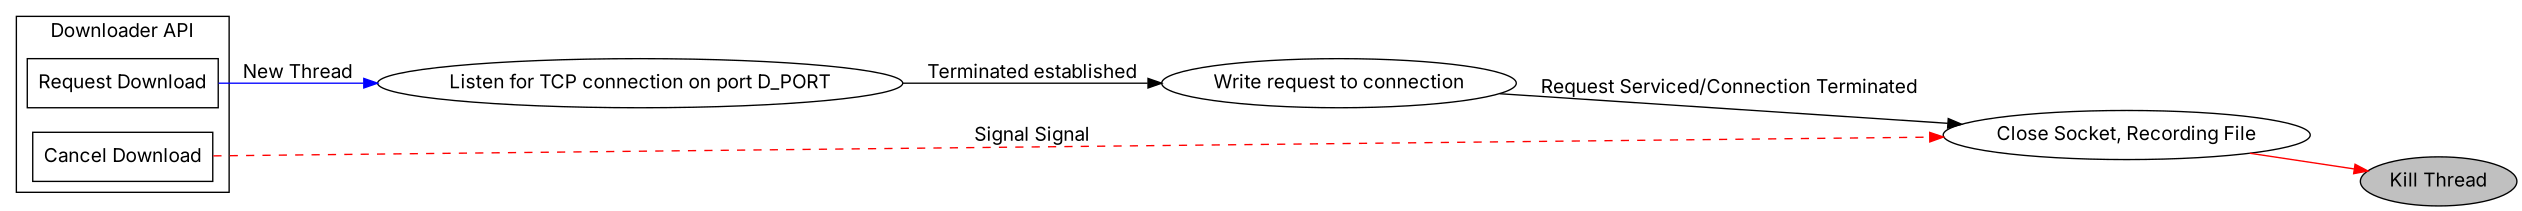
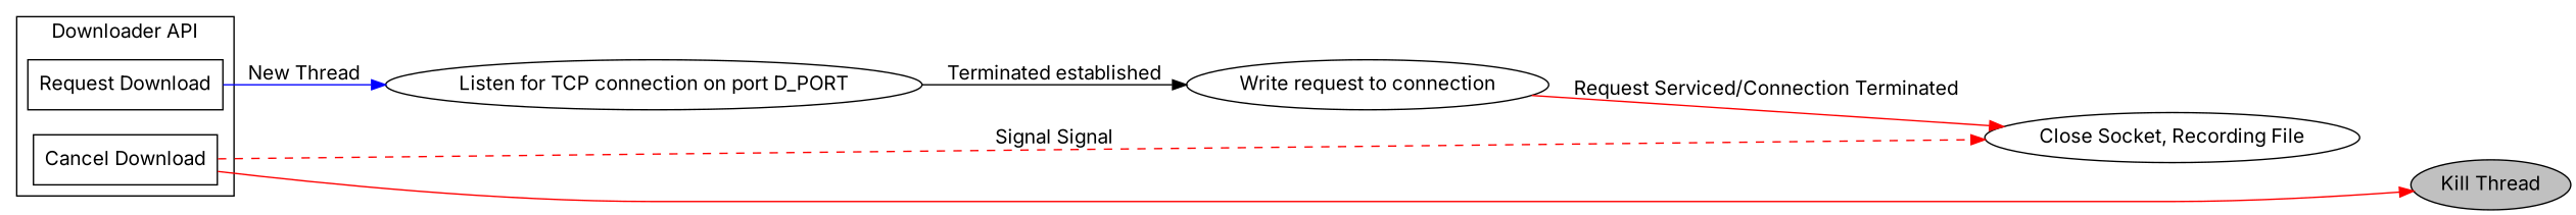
  digraph {
    fontname=Inter
    rankdir=LR
    node [fontname=Inter]
    edge [fontname=Inter]
    n1 [label="Request Download" shape=box]
    n2 [label="Cancel Download" shape=box]
    n3 [label="Listen for TCP connection on port D_PORT"]
    n4 [label="Close Socket, Recording File"]
    n5 [label="Write request to connection"]
    n6 [fillcolor=grey label="Kill Thread" style=filled]
    subgraph cluster_1 {
      label="Downloader API"
      n1
      n2
    }
    n1 -> n3 [color=blue label="New Thread"]
    n2 -> n4 [color=red label="Signal Signal" style=dashed]
    n3 -> n5 [label="Terminated established"]
-   n4 -> n6 [color=red]
-   n5 -> n4 [label="Request Serviced/Connection Terminated"]
+   n2 -> n6 [color=red]
+   n5 -> n4 [label="Request Serviced/Connection Terminated" color=red]
  }
